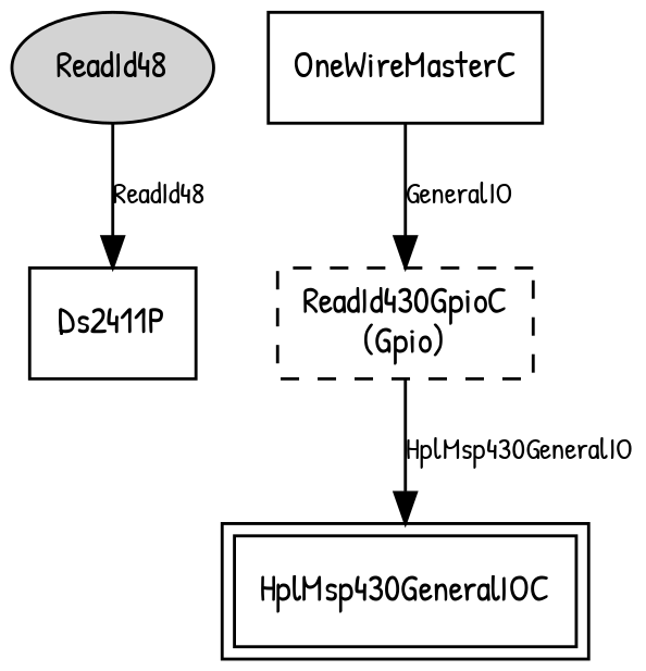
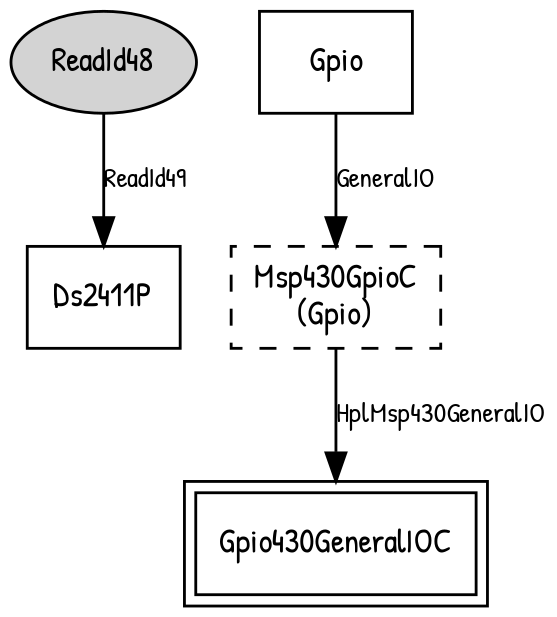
  digraph {
    fontname="Patrick Hand"
    node [fontname="Patrick Hand" fontsize=12 shape=box]
    edge [fontname="Patrick Hand" fontsize=10]
    n1 [label=ReadId48 shape=ellipse style=filled]
    Ds2411P
-   n3 [label="ReadId430GpioC\n(Gpio)" style=dashed]
-   OneWireMasterC
-   HplMsp430GeneralIOC [peripheries=2]
-   n1 -> Ds2411P [label=ReadId48]
+   n3 [label="Msp430GpioC\n(Gpio)" style=dashed]
+   OneWireMasterC [label=Gpio]
+   HplMsp430GeneralIOC [peripheries=2 label=Gpio430GeneralIOC]
+   n1 -> Ds2411P [label=ReadId49]
    n3 -> HplMsp430GeneralIOC [label=HplMsp430GeneralIO]
    OneWireMasterC -> n3 [label=GeneralIO]
  }
